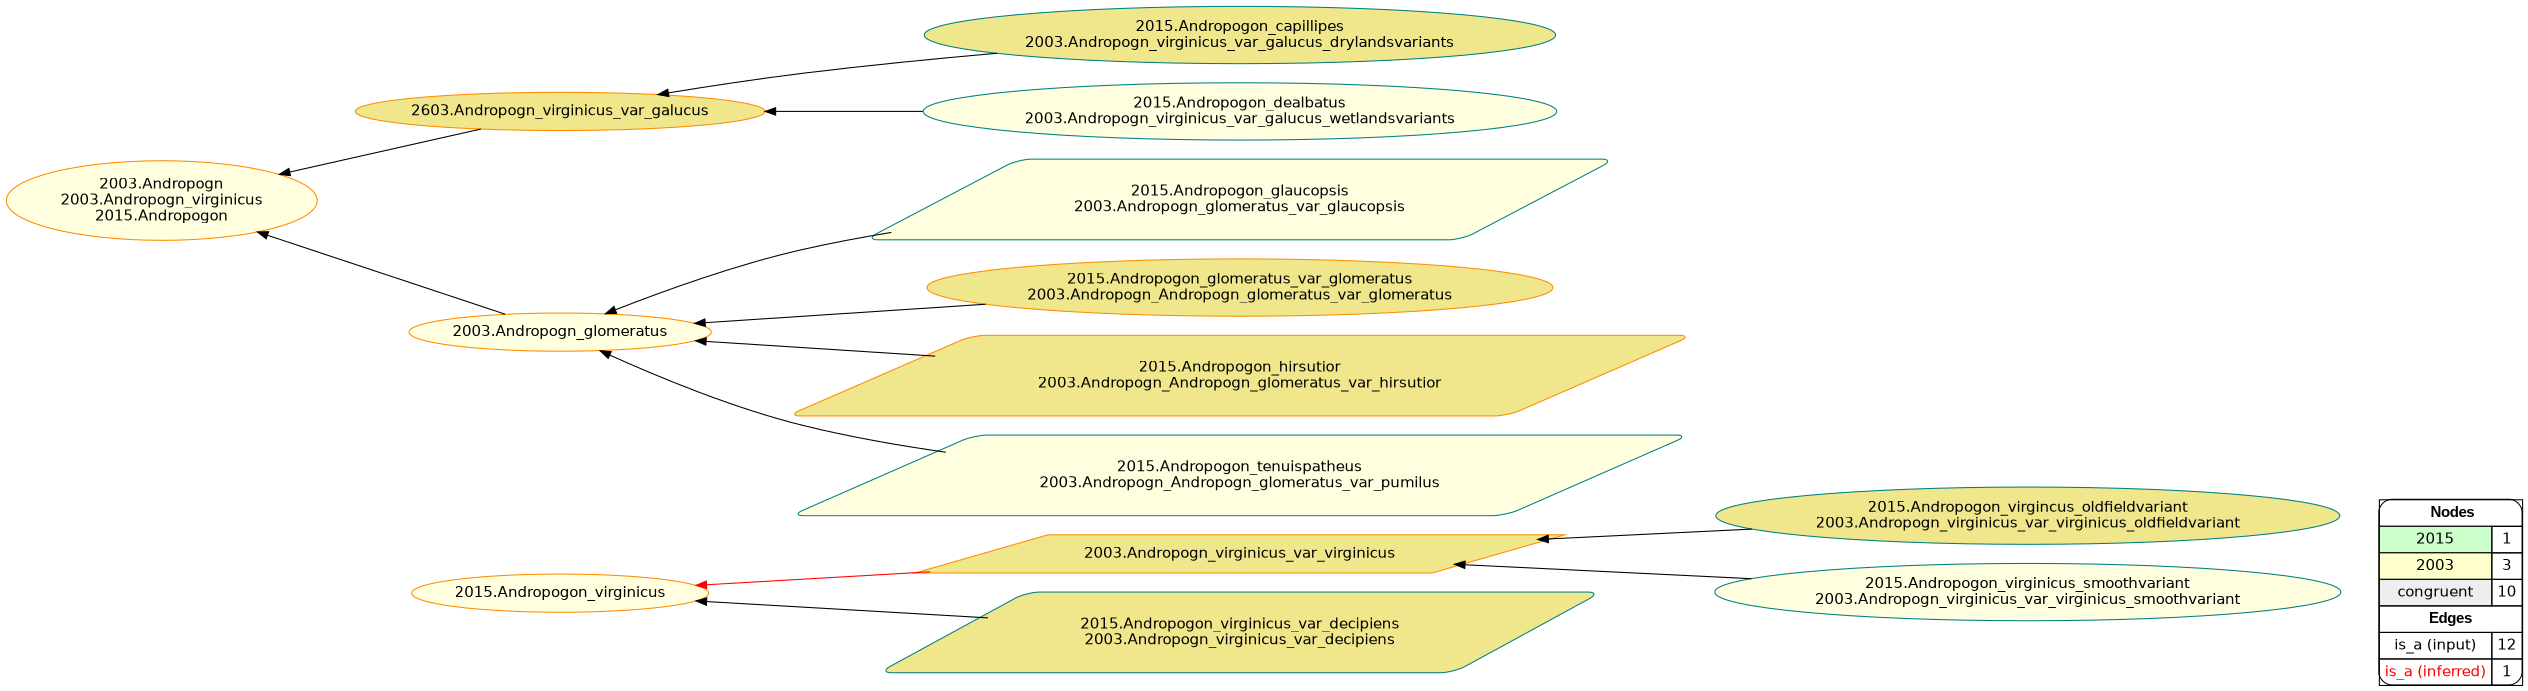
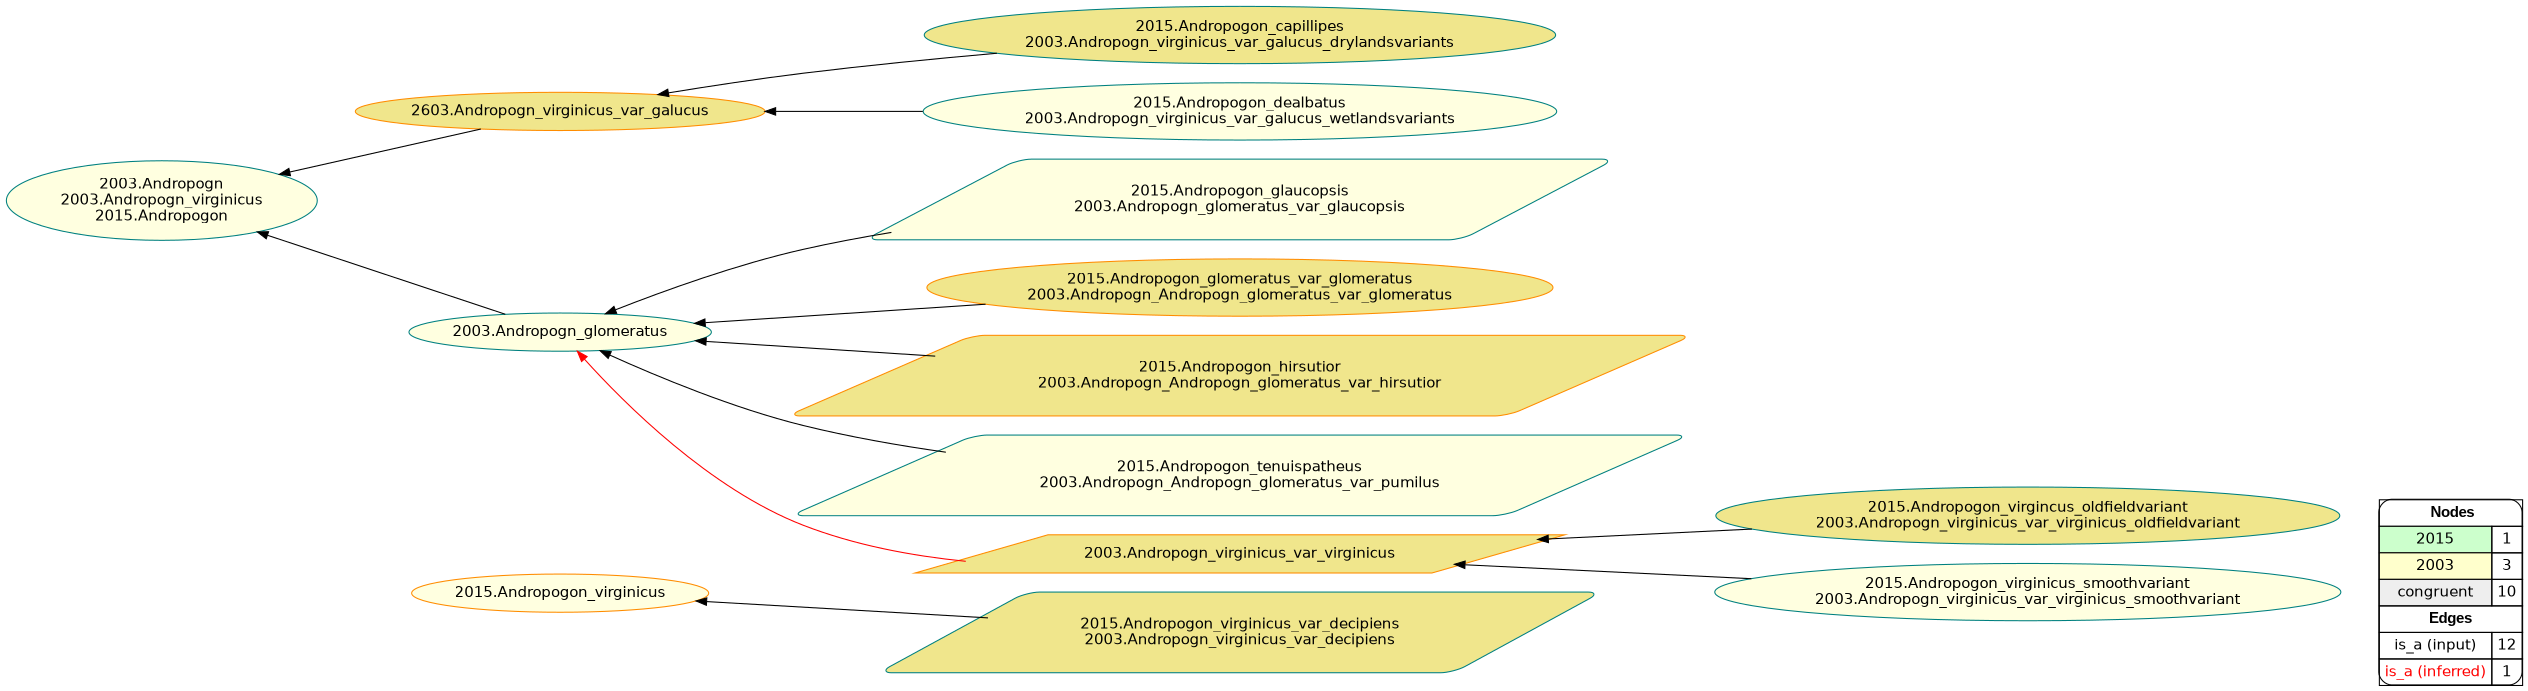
  digraph {
    rankdir=RL
    node [fillcolor=lightyellow fontname=helvetica shape=ellipse style="filled,rounded" color=darkorange]
    edge [arrowhead=normal color="#000000" constraint=true penwidth=1 style=solid]
    n1 [fillcolor=white label=<   <TABLE BORDER="0" CELLBORDER="1" CELLSPACING="0" CELLPADDING="4">  <TR> <TD COLSPAN="2"><font face="Arial Black"> Nodes</font></TD> </TR>  <TR>   <TD bgcolor="#CCFFCC" fontname="helvetica">2015</TD>   <TD>1</TD>   </TR>  <TR>   <TD bgcolor="#FFFFCC" fontname="helvetica">2003</TD>   <TD>3</TD>   </TR>  <TR>   <TD bgcolor="#EEEEEE" fontname="helvetica">congruent</TD>   <TD>10</TD>   </TR>  <TR> <TD COLSPAN="2"><font face = "Arial Black"> Edges </font></TD> </TR>  <TR>   <TD><font color ="#000000">is_a (input)</font></TD><TD>12</TD> </TR> <TR>   <TD><font color ="#FF0000">is_a (inferred)</font></TD><TD>1</TD> </TR> </TABLE>   > margin=0 shape=box color=""]
    "2015.Andropogon_virginicus" [style=filled]
-   "2003.Andropogn_glomeratus" [style=filled]
-   "2003.Andropogn\n2003.Andropogn_virginicus\n2015.Andropogon"
+   "2003.Andropogn_glomeratus" [color=teal style=filled]
+   "2003.Andropogn\n2003.Andropogn_virginicus\n2015.Andropogon" [color=teal]
    "2003.Andropogn_virginicus_var_virginicus" [fillcolor=khaki shape=parallelogram style=filled]
    n6 [fillcolor=khaki label="2603.Andropogn_virginicus_var_galucus" style=filled]
    "2015.Andropogon_virgincus_oldfieldvariant\n2003.Andropogn_virginicus_var_virginicus_oldfieldvariant" [color=teal fillcolor=khaki]
    "2015.Andropogon_glaucopsis\n2003.Andropogn_glomeratus_var_glaucopsis" [color=teal shape=parallelogram]
    "2015.Andropogon_glomeratus_var_glomeratus\n2003.Andropogn_Andropogn_glomeratus_var_glomeratus" [fillcolor=khaki]
    "2015.Andropogon_capillipes\n2003.Andropogn_virginicus_var_galucus_drylandsvariants" [color=teal fillcolor=khaki]
    "2015.Andropogon_virginicus_var_decipiens\n2003.Andropogn_virginicus_var_decipiens" [color=teal fillcolor=khaki shape=parallelogram]
    "2015.Andropogon_dealbatus\n2003.Andropogn_virginicus_var_galucus_wetlandsvariants" [color=teal]
    "2015.Andropogon_virginicus_smoothvariant\n2003.Andropogn_virginicus_var_virginicus_smoothvariant" [color=teal]
    "2015.Andropogon_hirsutior\n2003.Andropogn_Andropogn_glomeratus_var_hirsutior" [fillcolor=khaki shape=parallelogram]
    "2015.Andropogon_tenuispatheus\n2003.Andropogn_Andropogn_glomeratus_var_pumilus" [color=teal shape=parallelogram]
    subgraph sub_1 {
      rank=source
      n1
    }
    "2003.Andropogn_glomeratus" -> "2003.Andropogn\n2003.Andropogn_virginicus\n2015.Andropogon"
-   "2003.Andropogn_virginicus_var_virginicus" -> "2015.Andropogon_virginicus" [color="#FF0000"]
+   "2003.Andropogn_virginicus_var_virginicus" -> "2003.Andropogn_glomeratus" [color="#FF0000"]
    n6 -> "2003.Andropogn\n2003.Andropogn_virginicus\n2015.Andropogon"
    "2015.Andropogon_virgincus_oldfieldvariant\n2003.Andropogn_virginicus_var_virginicus_oldfieldvariant" -> "2003.Andropogn_virginicus_var_virginicus"
    "2015.Andropogon_glaucopsis\n2003.Andropogn_glomeratus_var_glaucopsis" -> "2003.Andropogn_glomeratus"
    "2015.Andropogon_glomeratus_var_glomeratus\n2003.Andropogn_Andropogn_glomeratus_var_glomeratus" -> "2003.Andropogn_glomeratus"
    "2015.Andropogon_capillipes\n2003.Andropogn_virginicus_var_galucus_drylandsvariants" -> n6
    "2015.Andropogon_virginicus_var_decipiens\n2003.Andropogn_virginicus_var_decipiens" -> "2015.Andropogon_virginicus"
    "2015.Andropogon_dealbatus\n2003.Andropogn_virginicus_var_galucus_wetlandsvariants" -> n6
    "2015.Andropogon_virginicus_smoothvariant\n2003.Andropogn_virginicus_var_virginicus_smoothvariant" -> "2003.Andropogn_virginicus_var_virginicus"
    "2015.Andropogon_hirsutior\n2003.Andropogn_Andropogn_glomeratus_var_hirsutior" -> "2003.Andropogn_glomeratus"
    "2015.Andropogon_tenuispatheus\n2003.Andropogn_Andropogn_glomeratus_var_pumilus" -> "2003.Andropogn_glomeratus"
  }
